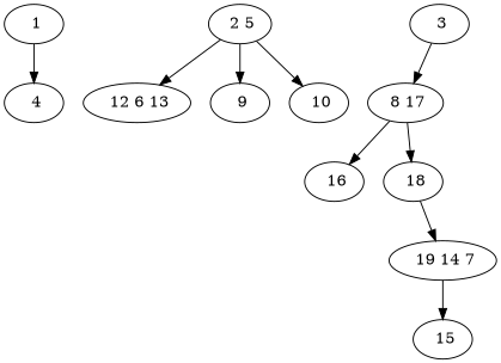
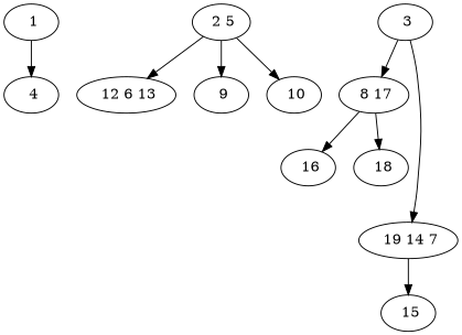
  digraph {
    " 1"
    " 4"
    " 2 5"
    " 12 6 13"
    " 9"
    " 10"
    " 3"
    " 8 17"
    " 19 14 7"
    " 16"
    " 18"
    " 15"
    " 1" -> " 4"
    " 2 5" -> " 12 6 13"
    " 2 5" -> " 9"
    " 2 5" -> " 10"
    " 3" -> " 8 17"
-   " 18" -> " 19 14 7"
+   " 3" -> " 19 14 7"
    " 8 17" -> " 16"
    " 8 17" -> " 18"
    " 19 14 7" -> " 15"
  }
